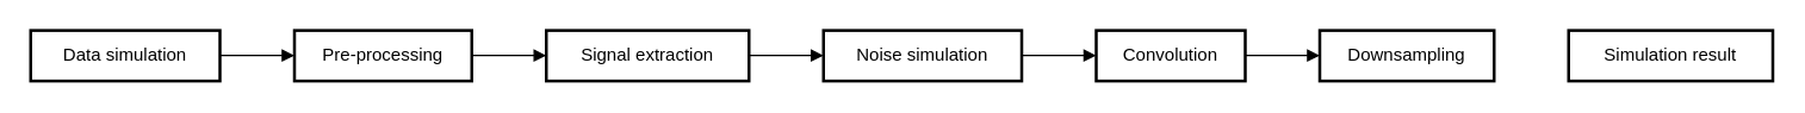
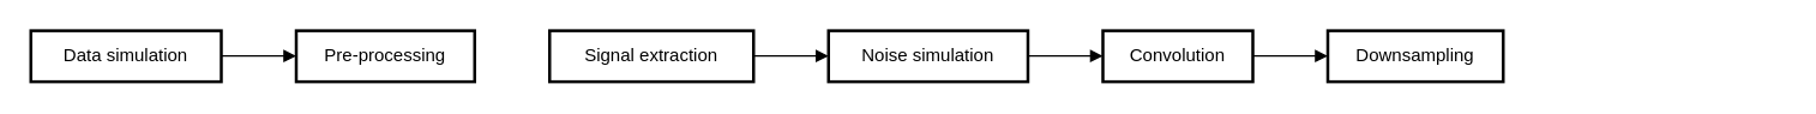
  <mxCell id="0" />
  <mxCell id="1" parent="0" />
  <mxCell id="2" value="Data simulation" style="whiteSpace=wrap;strokeWidth=2;" vertex="1" parent="1"><mxGeometry width="127" height="34" as="geometry" x="20" y="20" /></mxCell>
  <mxCell id="3" value="Pre-processing" style="whiteSpace=wrap;strokeWidth=2;" vertex="1" parent="1"><mxGeometry x="197" width="119" height="34" as="geometry" y="20" /></mxCell>
  <mxCell id="4" value="Signal extraction" style="whiteSpace=wrap;strokeWidth=2;" vertex="1" parent="1"><mxGeometry x="366" width="136" height="34" as="geometry" y="20" /></mxCell>
  <mxCell id="5" value="Noise simulation" style="whiteSpace=wrap;strokeWidth=2;" vertex="1" parent="1"><mxGeometry x="552" width="133" height="34" as="geometry" y="20" /></mxCell>
  <mxCell id="6" value="Convolution" style="whiteSpace=wrap;strokeWidth=2;" vertex="1" parent="1"><mxGeometry x="735" width="100" height="34" as="geometry" y="20" /></mxCell>
  <mxCell id="7" value="Downsampling" style="whiteSpace=wrap;strokeWidth=2;" vertex="1" parent="1"><mxGeometry x="885" width="117" height="34" as="geometry" y="20" /></mxCell>
- <mxCell id="8" value="Simulation result" style="whiteSpace=wrap;strokeWidth=2;" vertex="1" parent="1"><mxGeometry x="1052" width="137" height="34" as="geometry" y="20" /></mxCell>
  <mxCell id="9" value="" style="curved=1;startArrow=none;endArrow=block;exitX=1.002;exitY=0.495;entryX=0.002;entryY=0.495;" edge="1" parent="1" source="2" target="3"><mxGeometry relative="1" as="geometry"><Array as="points" /></mxGeometry></mxCell>
- <mxCell id="10" value="" style="curved=1;startArrow=none;endArrow=block;exitX=0.999;exitY=0.495;entryX=-0.001;entryY=0.495;" edge="1" parent="1" source="3" target="4"><mxGeometry relative="1" as="geometry"><Array as="points" /></mxGeometry></mxCell>
  <mxCell id="11" value="" style="curved=1;startArrow=none;endArrow=block;exitX=0.998;exitY=0.495;entryX=-0.002;entryY=0.495;" edge="1" parent="1" source="4" target="5"><mxGeometry relative="1" as="geometry"><Array as="points" /></mxGeometry></mxCell>
  <mxCell id="12" value="" style="curved=1;startArrow=none;endArrow=block;exitX=0.996;exitY=0.495;entryX=-0.005;entryY=0.495;" edge="1" parent="1" source="5" target="6"><mxGeometry relative="1" as="geometry"><Array as="points" /></mxGeometry></mxCell>
  <mxCell id="13" value="" style="curved=1;startArrow=none;endArrow=block;exitX=0.996;exitY=0.495;entryX=-0.004;entryY=0.495;" edge="1" parent="1" source="6" target="7"><mxGeometry relative="1" as="geometry"><Array as="points" /></mxGeometry></mxCell>
